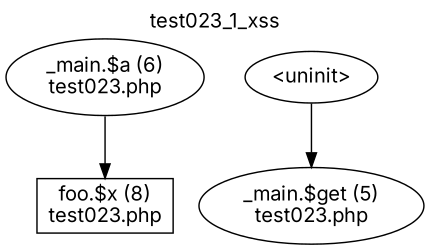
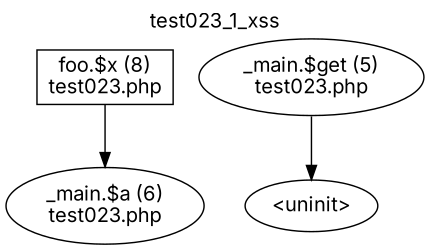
  digraph {
    fontname=Inter
    label=test023_1_xss
    labelloc=t
    node [fontname=Inter shape=ellipse]
    edge [fontname=Inter]
    n1 [label="foo.$x (8)\ntest023.php" shape=box]
    n2 [label="_main.$a (6)\ntest023.php"]
    n3 [label="_main.$get (5)\ntest023.php"]
    n4 [label="<uninit>"]
-   n2 -> n1
-   n4 -> n3
+   n1 -> n2
+   n3 -> n4
  }
